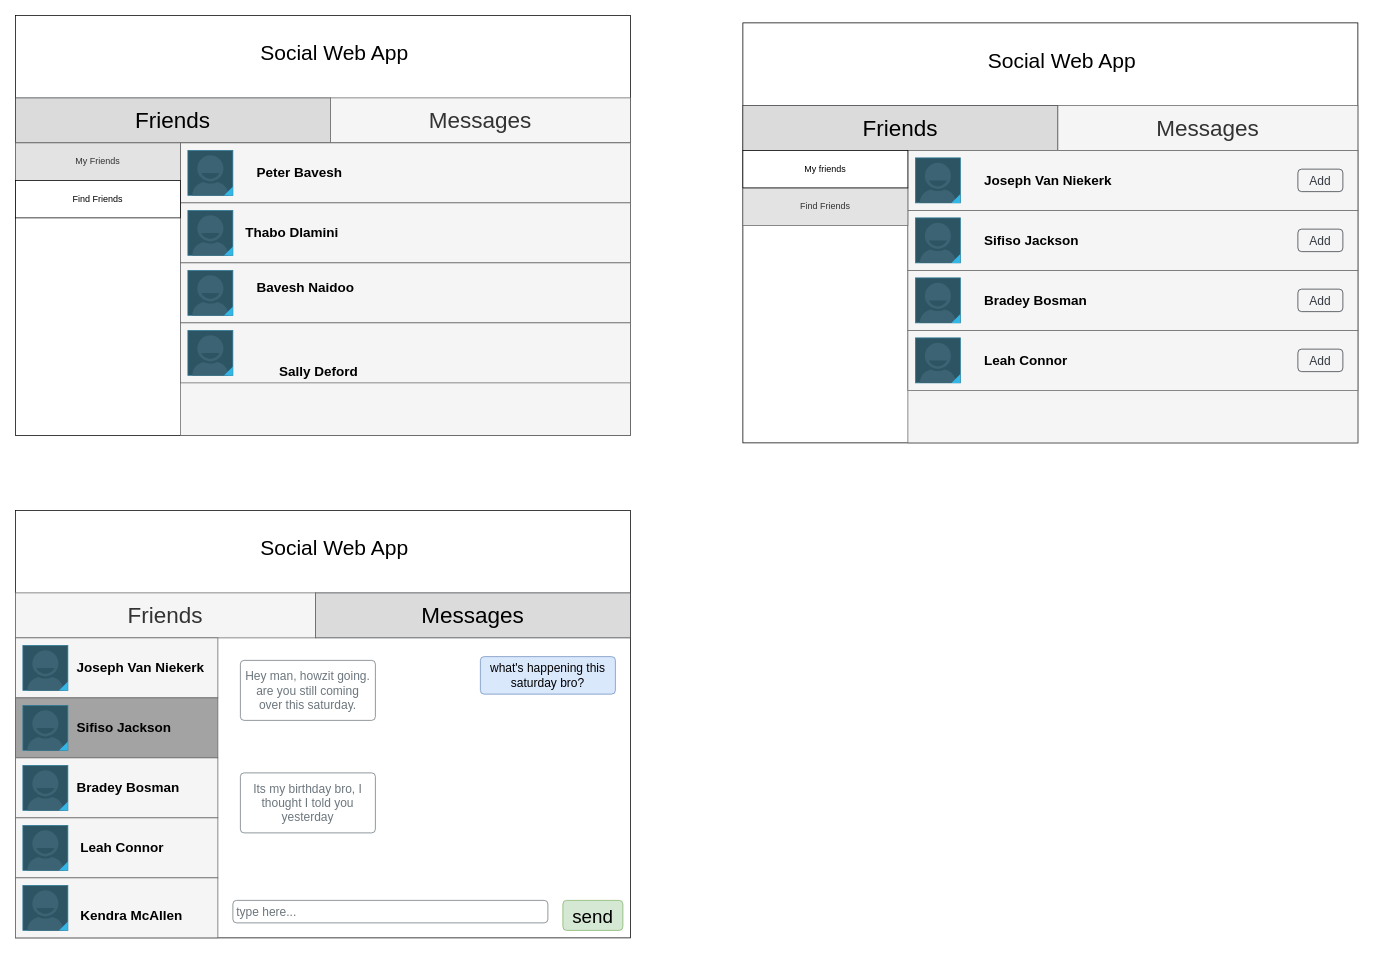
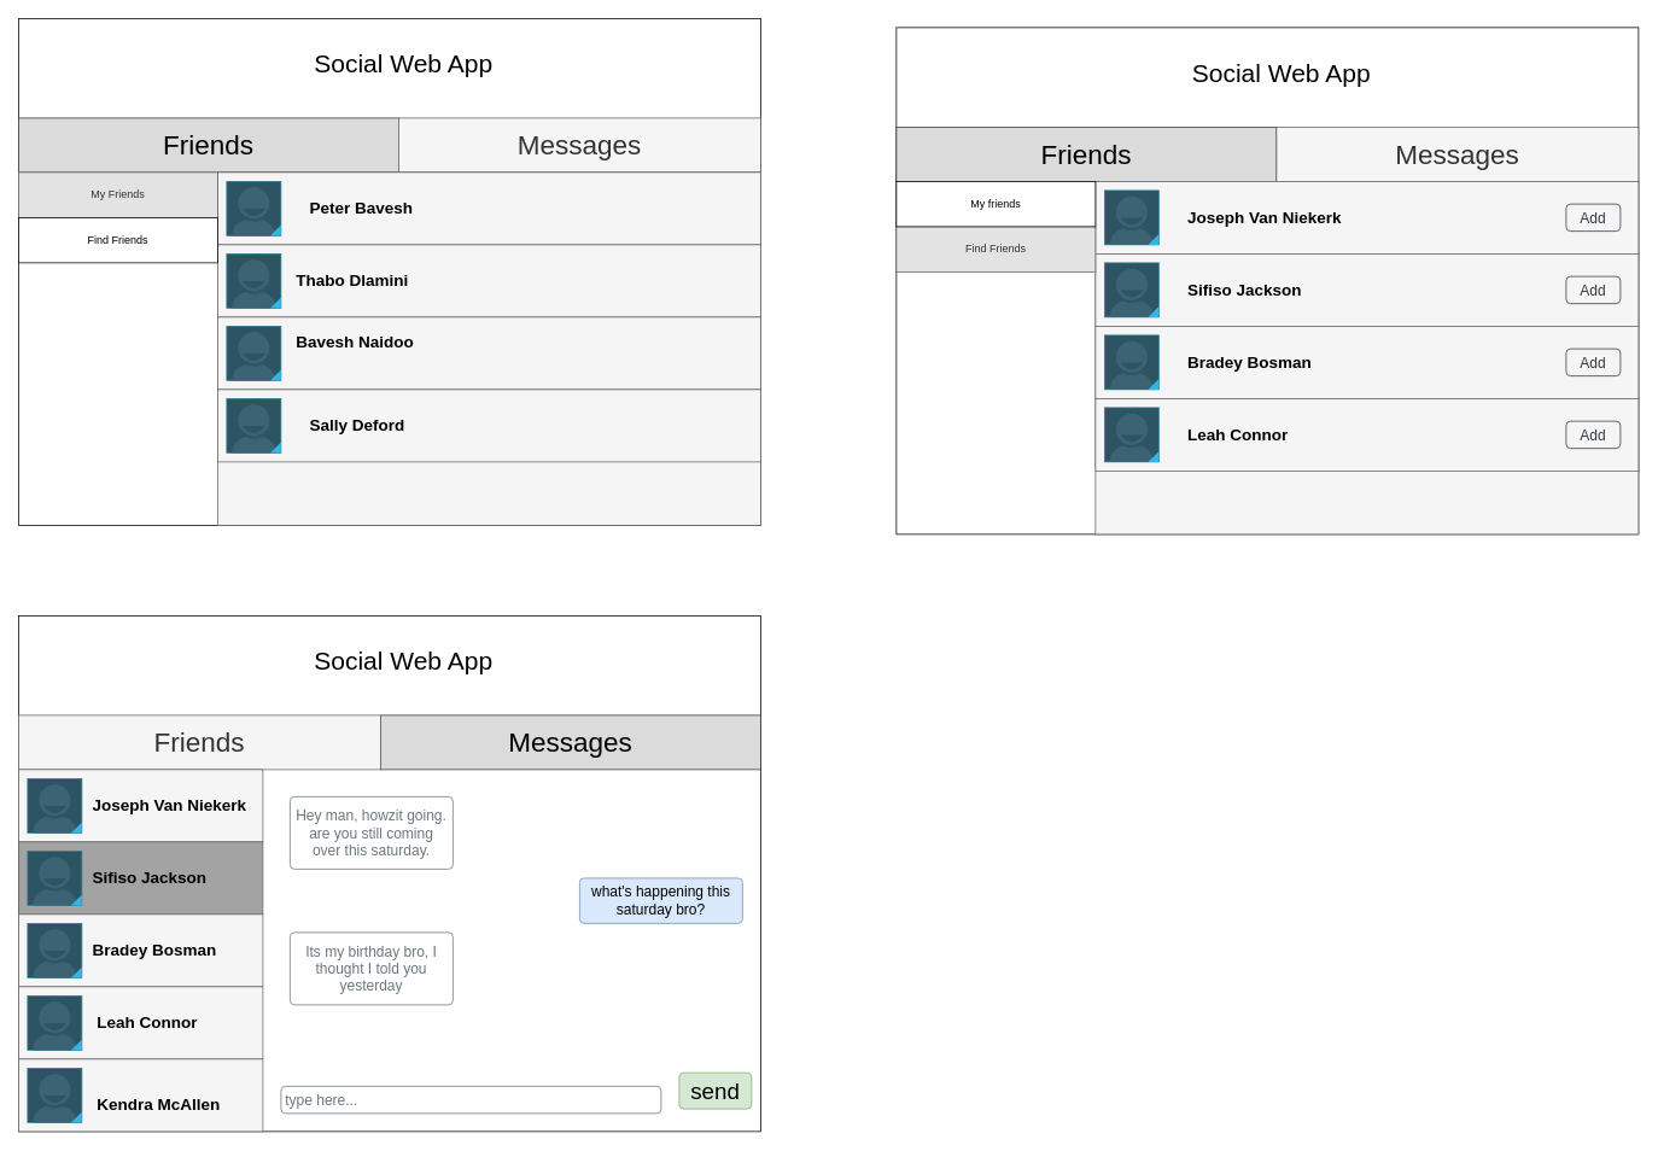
  <mxCell id="0" />
  <mxCell id="1" parent="0" />
  <mxCell id="2" value="" style="rounded=0;whiteSpace=wrap;html=1;" vertex="1" parent="1"><mxGeometry y="20" width="820" height="560" as="geometry" x="20" /></mxCell>
  <mxCell id="3" value="&lt;font style=&quot;font-size: 28px&quot;&gt;Social Web App&lt;/font&gt;" style="text;html=1;align=center;verticalAlign=middle;resizable=0;points=[];autosize=1;" vertex="1" parent="1"><mxGeometry x="340" y="60" width="210" height="20" as="geometry" /></mxCell>
  <mxCell id="4" value="&lt;font style=&quot;font-size: 30px&quot;&gt;Friends&lt;/font&gt;" style="rounded=0;whiteSpace=wrap;html=1;strokeColor=#36393d;fillColor=#DBDBDB;" vertex="1" parent="1"><mxGeometry y="130" width="420" height="60" as="geometry" x="20" /></mxCell>
  <mxCell id="5" value="&lt;font style=&quot;font-size: 30px&quot;&gt;Messages&lt;/font&gt;" style="rounded=0;whiteSpace=wrap;html=1;fillColor=#f5f5f5;strokeColor=#666666;fontColor=#333333;" vertex="1" parent="1"><mxGeometry x="440" y="130" width="400" height="60" as="geometry" /></mxCell>
  <mxCell id="6" value="" style="rounded=0;whiteSpace=wrap;html=1;fillColor=#f5f5f5;strokeColor=#666666;fontColor=#333333;" vertex="1" parent="1"><mxGeometry x="240" y="190" width="600" height="390" as="geometry" /></mxCell>
  <mxCell id="7" value="&lt;blockquote style=&quot;margin: 0px 0px 0px 40px ; border: none ; padding: 0px&quot;&gt;&lt;br&gt;&lt;/blockquote&gt;" style="rounded=0;whiteSpace=wrap;html=1;fillColor=#f5f5f5;strokeColor=#666666;fontColor=#333333;align=center;" vertex="1" parent="1"><mxGeometry x="240" y="190" width="600" height="80" as="geometry" /></mxCell>
  <mxCell id="8" value="" style="rounded=0;whiteSpace=wrap;html=1;fillColor=#f5f5f5;strokeColor=#666666;fontColor=#333333;" vertex="1" parent="1"><mxGeometry x="240" y="270" width="600" height="80" as="geometry" /></mxCell>
  <mxCell id="9" value="" style="rounded=0;whiteSpace=wrap;html=1;fillColor=#f5f5f5;strokeColor=#666666;fontColor=#333333;" vertex="1" parent="1"><mxGeometry x="240" y="350" width="600" height="80" as="geometry" /></mxCell>
  <mxCell id="10" value="" style="rounded=0;whiteSpace=wrap;html=1;fillColor=#f5f5f5;strokeColor=#666666;fontColor=#333333;" vertex="1" parent="1"><mxGeometry x="240" y="430" width="600" height="80" as="geometry" /></mxCell>
  <mxCell id="11" value="My Friends" style="rounded=0;whiteSpace=wrap;html=1;strokeColor=#666666;fontColor=#333333;fillColor=#E3E3E3;" vertex="1" parent="1"><mxGeometry y="190" width="220" height="50" as="geometry" x="20" /></mxCell>
  <mxCell id="12" value="" style="verticalLabelPosition=bottom;verticalAlign=top;html=1;shadow=0;dashed=0;strokeWidth=1;shape=mxgraph.android.contact_badge_focused;fillColor=#DBDBDB;" vertex="1" parent="1"><mxGeometry x="250" y="200" width="60" height="60" as="geometry" /></mxCell>
  <mxCell id="13" value="" style="verticalLabelPosition=bottom;verticalAlign=top;html=1;shadow=0;dashed=0;strokeWidth=1;shape=mxgraph.android.contact_badge_focused;fillColor=#DBDBDB;" vertex="1" parent="1"><mxGeometry x="250" y="280" width="60" height="60" as="geometry" /></mxCell>
  <mxCell id="14" value="" style="verticalLabelPosition=bottom;verticalAlign=top;html=1;shadow=0;dashed=0;strokeWidth=1;shape=mxgraph.android.contact_badge_focused;fillColor=#DBDBDB;" vertex="1" parent="1"><mxGeometry x="250" y="360" width="60" height="60" as="geometry" /></mxCell>
  <mxCell id="15" value="" style="verticalLabelPosition=bottom;verticalAlign=top;html=1;shadow=0;dashed=0;strokeWidth=1;shape=mxgraph.android.contact_badge_focused;fillColor=#DBDBDB;" vertex="1" parent="1"><mxGeometry x="250" y="440" width="60" height="60" as="geometry" /></mxCell>
  <mxCell id="16" value="Find Friends" style="rounded=0;whiteSpace=wrap;html=1;" vertex="1" parent="1"><mxGeometry y="240" width="220" height="50" as="geometry" x="20" /></mxCell>
  <mxCell id="17" value="&lt;div&gt;&lt;span&gt;&lt;b&gt;&lt;font style=&quot;font-size: 18px&quot;&gt;Peter Bavesh&lt;/font&gt;&lt;/b&gt;&lt;/span&gt;&lt;/div&gt;" style="text;html=1;align=left;verticalAlign=middle;resizable=0;points=[];autosize=1;" vertex="1" parent="1"><mxGeometry x="340" y="220" width="140" height="20" as="geometry" /></mxCell>
  <mxCell id="18" value="&lt;div&gt;&lt;span style=&quot;font-size: 18px&quot;&gt;&lt;b&gt;Thabo Dlamini&lt;/b&gt;&lt;/span&gt;&lt;/div&gt;" style="text;html=1;align=left;verticalAlign=middle;resizable=0;points=[];autosize=1;" vertex="1" parent="1"><mxGeometry x="325" y="300" width="140" height="20" as="geometry" /></mxCell>
- <mxCell id="19" value="&lt;div&gt;&lt;span style=&quot;font-size: 18px&quot;&gt;&lt;b&gt;Bavesh Naidoo&lt;/b&gt;&lt;/span&gt;&lt;/div&gt;&lt;div&gt;&lt;br&gt;&lt;/div&gt;" style="text;html=1;align=left;verticalAlign=middle;resizable=0;points=[];autosize=1;" vertex="1" parent="1"><mxGeometry x="340" y="370" width="150" height="40" as="geometry" /></mxCell>
- <mxCell id="20" value="&lt;div&gt;&lt;span style=&quot;font-size: 18px&quot;&gt;&lt;b&gt;Sally Deford&lt;/b&gt;&lt;/span&gt;&lt;/div&gt;" style="text;html=1;align=left;verticalAlign=middle;resizable=0;points=[];autosize=1;" vertex="1" parent="1"><mxGeometry x="370" y="485" width="120" height="20" as="geometry" /></mxCell>
+ <mxCell id="19" value="&lt;div&gt;&lt;span style=&quot;font-size: 18px&quot;&gt;&lt;b&gt;Bavesh Naidoo&lt;/b&gt;&lt;/span&gt;&lt;/div&gt;&lt;div&gt;&lt;br&gt;&lt;/div&gt;" style="text;html=1;align=left;verticalAlign=middle;resizable=0;points=[];autosize=1;" vertex="1" parent="1"><mxGeometry x="325" y="365" width="150" height="40" as="geometry" /></mxCell>
+ <mxCell id="20" value="&lt;div&gt;&lt;span style=&quot;font-size: 18px&quot;&gt;&lt;b&gt;Sally Deford&lt;/b&gt;&lt;/span&gt;&lt;/div&gt;" style="text;html=1;align=left;verticalAlign=middle;resizable=0;points=[];autosize=1;" vertex="1" parent="1"><mxGeometry x="340" y="460" width="120" height="20" as="geometry" /></mxCell>
  <mxCell id="21" value="" style="rounded=0;whiteSpace=wrap;html=1;" vertex="1" parent="1"><mxGeometry x="990" y="30" width="820" height="560" as="geometry" /></mxCell>
  <mxCell id="22" value="&lt;font style=&quot;font-size: 28px&quot;&gt;Social Web App&lt;/font&gt;" style="text;html=1;align=center;verticalAlign=middle;resizable=0;points=[];autosize=1;" vertex="1" parent="1"><mxGeometry x="1310" y="70" width="210" height="20" as="geometry" /></mxCell>
  <mxCell id="23" value="&lt;font style=&quot;font-size: 30px&quot;&gt;Friends&lt;/font&gt;" style="rounded=0;whiteSpace=wrap;html=1;strokeColor=#36393d;fillColor=#DBDBDB;" vertex="1" parent="1"><mxGeometry x="990" y="140" width="420" height="60" as="geometry" /></mxCell>
  <mxCell id="24" value="&lt;font style=&quot;font-size: 30px&quot;&gt;Messages&lt;/font&gt;" style="rounded=0;whiteSpace=wrap;html=1;fillColor=#f5f5f5;strokeColor=#666666;fontColor=#333333;" vertex="1" parent="1"><mxGeometry x="1410" y="140" width="400" height="60" as="geometry" /></mxCell>
  <mxCell id="25" value="" style="rounded=0;whiteSpace=wrap;html=1;fillColor=#f5f5f5;strokeColor=#666666;fontColor=#333333;" vertex="1" parent="1"><mxGeometry x="1210" y="200" width="600" height="390" as="geometry" /></mxCell>
  <mxCell id="26" value="&lt;blockquote style=&quot;margin: 0px 0px 0px 40px ; border: none ; padding: 0px&quot;&gt;&lt;br&gt;&lt;/blockquote&gt;" style="rounded=0;whiteSpace=wrap;html=1;fillColor=#f5f5f5;strokeColor=#666666;fontColor=#333333;align=center;" vertex="1" parent="1"><mxGeometry x="1210" y="200" width="600" height="80" as="geometry" /></mxCell>
  <mxCell id="27" value="" style="rounded=0;whiteSpace=wrap;html=1;fillColor=#f5f5f5;strokeColor=#666666;fontColor=#333333;" vertex="1" parent="1"><mxGeometry x="1210" y="280" width="600" height="80" as="geometry" /></mxCell>
  <mxCell id="28" value="" style="rounded=0;whiteSpace=wrap;html=1;fillColor=#f5f5f5;strokeColor=#666666;fontColor=#333333;" vertex="1" parent="1"><mxGeometry x="1210" y="360" width="600" height="80" as="geometry" /></mxCell>
  <mxCell id="29" value="" style="rounded=0;whiteSpace=wrap;html=1;fillColor=#f5f5f5;strokeColor=#666666;fontColor=#333333;" vertex="1" parent="1"><mxGeometry x="1210" y="440" width="600" height="80" as="geometry" /></mxCell>
  <mxCell id="30" value="Find Friends" style="rounded=0;whiteSpace=wrap;html=1;strokeColor=#666666;fontColor=#333333;fillColor=#E3E3E3;" vertex="1" parent="1"><mxGeometry x="990" y="250" width="220" height="50" as="geometry" /></mxCell>
  <mxCell id="31" value="" style="verticalLabelPosition=bottom;verticalAlign=top;html=1;shadow=0;dashed=0;strokeWidth=1;shape=mxgraph.android.contact_badge_focused;fillColor=#DBDBDB;" vertex="1" parent="1"><mxGeometry x="1220" y="210" width="60" height="60" as="geometry" /></mxCell>
  <mxCell id="32" value="" style="verticalLabelPosition=bottom;verticalAlign=top;html=1;shadow=0;dashed=0;strokeWidth=1;shape=mxgraph.android.contact_badge_focused;fillColor=#DBDBDB;" vertex="1" parent="1"><mxGeometry x="1220" y="290" width="60" height="60" as="geometry" /></mxCell>
  <mxCell id="33" value="" style="verticalLabelPosition=bottom;verticalAlign=top;html=1;shadow=0;dashed=0;strokeWidth=1;shape=mxgraph.android.contact_badge_focused;fillColor=#DBDBDB;" vertex="1" parent="1"><mxGeometry x="1220" y="370" width="60" height="60" as="geometry" /></mxCell>
  <mxCell id="34" value="" style="verticalLabelPosition=bottom;verticalAlign=top;html=1;shadow=0;dashed=0;strokeWidth=1;shape=mxgraph.android.contact_badge_focused;fillColor=#DBDBDB;" vertex="1" parent="1"><mxGeometry x="1220" y="450" width="60" height="60" as="geometry" /></mxCell>
  <mxCell id="35" value="My friends" style="rounded=0;whiteSpace=wrap;html=1;" vertex="1" parent="1"><mxGeometry x="990" y="200" width="220" height="50" as="geometry" /></mxCell>
  <mxCell id="36" value="&lt;div&gt;&lt;span&gt;&lt;b&gt;&lt;font style=&quot;font-size: 18px&quot;&gt;Joseph Van Niekerk&lt;/font&gt;&lt;/b&gt;&lt;/span&gt;&lt;/div&gt;" style="text;html=1;align=left;verticalAlign=middle;resizable=0;points=[];autosize=1;" vertex="1" parent="1"><mxGeometry x="1310" y="230" width="190" height="20" as="geometry" /></mxCell>
  <mxCell id="37" value="&lt;div&gt;&lt;span style=&quot;font-size: 18px&quot;&gt;&lt;b&gt;Sifiso Jackson&lt;/b&gt;&lt;/span&gt;&lt;/div&gt;" style="text;html=1;align=left;verticalAlign=middle;resizable=0;points=[];autosize=1;" vertex="1" parent="1"><mxGeometry x="1310" y="310" width="140" height="20" as="geometry" /></mxCell>
  <mxCell id="38" value="&lt;div&gt;&lt;span style=&quot;font-size: 18px&quot;&gt;&lt;b&gt;Bradey Bosman&lt;/b&gt;&lt;/span&gt;&lt;/div&gt;" style="text;html=1;align=left;verticalAlign=middle;resizable=0;points=[];autosize=1;" vertex="1" parent="1"><mxGeometry x="1310" y="390" width="150" height="20" as="geometry" /></mxCell>
  <mxCell id="39" value="&lt;span style=&quot;font-size: 18px&quot;&gt;&lt;b&gt;Leah Connor&lt;/b&gt;&lt;/span&gt;" style="text;html=1;align=left;verticalAlign=middle;resizable=0;points=[];autosize=1;" vertex="1" parent="1"><mxGeometry x="1310" y="470" width="130" height="20" as="geometry" /></mxCell>
  <mxCell id="40" value="Add" style="html=1;shadow=0;dashed=0;shape=mxgraph.bootstrap.rrect;rSize=5;strokeColor=#343A40;strokeWidth=1;fillColor=none;fontColor=#343A40;whiteSpace=wrap;align=center;verticalAlign=middle;spacingLeft=0;fontStyle=0;fontSize=16;spacing=5;" vertex="1" parent="1"><mxGeometry x="1730" y="225" width="60" height="30" as="geometry" /></mxCell>
  <mxCell id="41" value="Add" style="html=1;shadow=0;dashed=0;shape=mxgraph.bootstrap.rrect;rSize=5;strokeColor=#343A40;strokeWidth=1;fillColor=none;fontColor=#343A40;whiteSpace=wrap;align=center;verticalAlign=middle;spacingLeft=0;fontStyle=0;fontSize=16;spacing=5;" vertex="1" parent="1"><mxGeometry x="1730" y="305" width="60" height="30" as="geometry" /></mxCell>
  <mxCell id="42" value="Add" style="html=1;shadow=0;dashed=0;shape=mxgraph.bootstrap.rrect;rSize=5;strokeColor=#343A40;strokeWidth=1;fillColor=none;fontColor=#343A40;whiteSpace=wrap;align=center;verticalAlign=middle;spacingLeft=0;fontStyle=0;fontSize=16;spacing=5;" vertex="1" parent="1"><mxGeometry x="1730" y="385" width="60" height="30" as="geometry" /></mxCell>
  <mxCell id="43" value="Add" style="html=1;shadow=0;dashed=0;shape=mxgraph.bootstrap.rrect;rSize=5;strokeColor=#343A40;strokeWidth=1;fillColor=none;fontColor=#343A40;whiteSpace=wrap;align=center;verticalAlign=middle;spacingLeft=0;fontStyle=0;fontSize=16;spacing=5;" vertex="1" parent="1"><mxGeometry x="1730" y="465" width="60" height="30" as="geometry" /></mxCell>
  <mxCell id="44" value="" style="rounded=0;whiteSpace=wrap;html=1;" vertex="1" parent="1"><mxGeometry y="680" width="820" height="570" as="geometry" x="20" /></mxCell>
  <mxCell id="45" value="&lt;font style=&quot;font-size: 28px&quot;&gt;Social Web App&lt;/font&gt;" style="text;html=1;align=center;verticalAlign=middle;resizable=0;points=[];autosize=1;" vertex="1" parent="1"><mxGeometry x="340" y="720" width="210" height="20" as="geometry" /></mxCell>
  <mxCell id="46" value="&lt;font style=&quot;font-size: 30px&quot;&gt;Messages&lt;/font&gt;" style="rounded=0;whiteSpace=wrap;html=1;strokeColor=#36393d;fillColor=#DBDBDB;" vertex="1" parent="1"><mxGeometry x="420" y="790" width="420" height="60" as="geometry" /></mxCell>
  <mxCell id="47" value="&lt;font style=&quot;font-size: 30px&quot;&gt;Friends&lt;/font&gt;" style="rounded=0;whiteSpace=wrap;html=1;fillColor=#f5f5f5;strokeColor=#666666;fontColor=#333333;" vertex="1" parent="1"><mxGeometry y="790" width="400" height="60" as="geometry" x="20" /></mxCell>
  <mxCell id="48" value="&lt;blockquote style=&quot;margin: 0px 0px 0px 40px ; border: none ; padding: 0px&quot;&gt;&lt;br&gt;&lt;/blockquote&gt;" style="rounded=0;whiteSpace=wrap;html=1;fillColor=#f5f5f5;strokeColor=#666666;fontColor=#333333;align=center;" vertex="1" parent="1"><mxGeometry y="850" width="270" height="80" as="geometry" x="20" /></mxCell>
  <mxCell id="49" value="" style="rounded=0;whiteSpace=wrap;html=1;strokeColor=#666666;fontColor=#333333;fillColor=#A3A3A3;" vertex="1" parent="1"><mxGeometry y="930" width="270" height="80" as="geometry" x="20" /></mxCell>
  <mxCell id="50" value="" style="rounded=0;whiteSpace=wrap;html=1;fillColor=#f5f5f5;strokeColor=#666666;fontColor=#333333;" vertex="1" parent="1"><mxGeometry y="1010" width="270" height="80" as="geometry" x="20" /></mxCell>
  <mxCell id="51" value="" style="rounded=0;whiteSpace=wrap;html=1;fillColor=#f5f5f5;strokeColor=#666666;fontColor=#333333;" vertex="1" parent="1"><mxGeometry y="1090" width="270" height="80" as="geometry" x="20" /></mxCell>
  <mxCell id="52" value="" style="verticalLabelPosition=bottom;verticalAlign=top;html=1;shadow=0;dashed=0;strokeWidth=1;shape=mxgraph.android.contact_badge_focused;fillColor=#DBDBDB;" vertex="1" parent="1"><mxGeometry x="30" y="860" width="60" height="60" as="geometry" /></mxCell>
  <mxCell id="53" value="" style="verticalLabelPosition=bottom;verticalAlign=top;html=1;shadow=0;dashed=0;strokeWidth=1;shape=mxgraph.android.contact_badge_focused;fillColor=#DBDBDB;" vertex="1" parent="1"><mxGeometry x="30" y="940" width="60" height="60" as="geometry" /></mxCell>
  <mxCell id="54" value="" style="verticalLabelPosition=bottom;verticalAlign=top;html=1;shadow=0;dashed=0;strokeWidth=1;shape=mxgraph.android.contact_badge_focused;fillColor=#DBDBDB;" vertex="1" parent="1"><mxGeometry x="30" y="1020" width="60" height="60" as="geometry" /></mxCell>
  <mxCell id="55" value="" style="verticalLabelPosition=bottom;verticalAlign=top;html=1;shadow=0;dashed=0;strokeWidth=1;shape=mxgraph.android.contact_badge_focused;fillColor=#DBDBDB;" vertex="1" parent="1"><mxGeometry x="30" y="1100" width="60" height="60" as="geometry" /></mxCell>
  <mxCell id="56" value="&lt;div&gt;&lt;span&gt;&lt;b&gt;&lt;font style=&quot;font-size: 18px&quot;&gt;Joseph Van Niekerk&lt;/font&gt;&lt;/b&gt;&lt;/span&gt;&lt;/div&gt;" style="text;html=1;align=left;verticalAlign=middle;resizable=0;points=[];autosize=1;" vertex="1" parent="1"><mxGeometry x="100" y="880" width="190" height="20" as="geometry" /></mxCell>
  <mxCell id="57" value="&lt;div&gt;&lt;span style=&quot;font-size: 18px&quot;&gt;&lt;b&gt;Sifiso Jackson&lt;/b&gt;&lt;/span&gt;&lt;/div&gt;" style="text;html=1;align=left;verticalAlign=middle;resizable=0;points=[];autosize=1;" vertex="1" parent="1"><mxGeometry x="100" y="960" width="140" height="20" as="geometry" /></mxCell>
  <mxCell id="58" value="&lt;div&gt;&lt;span style=&quot;font-size: 18px&quot;&gt;&lt;b&gt;Bradey Bosman&lt;/b&gt;&lt;/span&gt;&lt;/div&gt;" style="text;html=1;align=left;verticalAlign=middle;resizable=0;points=[];autosize=1;" vertex="1" parent="1"><mxGeometry x="100" y="1040" width="150" height="20" as="geometry" /></mxCell>
  <mxCell id="59" value="&lt;span style=&quot;font-size: 18px&quot;&gt;&lt;b&gt;Leah Connor&lt;/b&gt;&lt;/span&gt;" style="text;html=1;align=left;verticalAlign=middle;resizable=0;points=[];autosize=1;" vertex="1" parent="1"><mxGeometry x="105" y="1120" width="130" height="20" as="geometry" /></mxCell>
  <mxCell id="60" value="" style="rounded=0;whiteSpace=wrap;html=1;fillColor=#f5f5f5;strokeColor=#666666;fontColor=#333333;" vertex="1" parent="1"><mxGeometry y="1170" width="270" height="80" as="geometry" x="20" /></mxCell>
  <mxCell id="61" value="" style="verticalLabelPosition=bottom;verticalAlign=top;html=1;shadow=0;dashed=0;strokeWidth=1;shape=mxgraph.android.contact_badge_focused;fillColor=#DBDBDB;" vertex="1" parent="1"><mxGeometry x="30" y="1180" width="60" height="60" as="geometry" /></mxCell>
  <mxCell id="62" value="&lt;span style=&quot;font-size: 18px&quot;&gt;&lt;b&gt;Kendra McAllen&lt;/b&gt;&lt;/span&gt;" style="text;html=1;align=left;verticalAlign=middle;resizable=0;points=[];autosize=1;" vertex="1" parent="1"><mxGeometry x="105" y="1210" width="150" height="20" as="geometry" /></mxCell>
  <mxCell id="63" value="Hey man, howzit going. are you still coming over this saturday." style="html=1;shadow=0;dashed=0;shape=mxgraph.bootstrap.rrect;rSize=5;strokeColor=#6C767D;strokeWidth=1;fillColor=none;fontColor=#6C767D;whiteSpace=wrap;align=center;verticalAlign=middle;spacingLeft=0;fontStyle=0;fontSize=16;spacing=5;" vertex="1" parent="1"><mxGeometry x="320" y="880" width="180" height="80" as="geometry" /></mxCell>
- <mxCell id="64" value="what's happening this saturday bro?" style="html=1;shadow=0;dashed=0;shape=mxgraph.bootstrap.rrect;rSize=5;strokeColor=#6c8ebf;strokeWidth=1;fillColor=#dae8fc;whiteSpace=wrap;align=center;verticalAlign=middle;spacingLeft=0;fontStyle=0;fontSize=16;spacing=5;" vertex="1" parent="1"><mxGeometry x="640" y="875" width="180" height="50" as="geometry" /></mxCell>
+ <mxCell id="64" value="what's happening this saturday bro?" style="html=1;shadow=0;dashed=0;shape=mxgraph.bootstrap.rrect;rSize=5;strokeColor=#6c8ebf;strokeWidth=1;fillColor=#dae8fc;whiteSpace=wrap;align=center;verticalAlign=middle;spacingLeft=0;fontStyle=0;fontSize=16;spacing=5;" vertex="1" parent="1"><mxGeometry x="640" y="970" width="180" height="50" as="geometry" /></mxCell>
  <mxCell id="65" value="Its my birthday bro, I thought I told you yesterday" style="html=1;shadow=0;dashed=0;shape=mxgraph.bootstrap.rrect;rSize=5;strokeColor=#6C767D;strokeWidth=1;fillColor=none;fontColor=#6C767D;whiteSpace=wrap;align=center;verticalAlign=middle;spacingLeft=0;fontStyle=0;fontSize=16;spacing=5;" vertex="1" parent="1"><mxGeometry x="320" y="1030" width="180" height="80" as="geometry" /></mxCell>
  <mxCell id="66" value="type here..." style="html=1;shadow=0;dashed=0;shape=mxgraph.bootstrap.rrect;rSize=5;strokeColor=#6C767D;strokeWidth=1;fillColor=none;fontColor=#6C767D;whiteSpace=wrap;align=left;verticalAlign=middle;spacingLeft=0;fontStyle=0;fontSize=16;spacing=5;" vertex="1" parent="1"><mxGeometry x="310" y="1200" width="420" height="30" as="geometry" /></mxCell>
- <mxCell id="67" value="&lt;font style=&quot;font-size: 25px&quot;&gt;send&lt;/font&gt;" style="html=1;shadow=0;dashed=0;shape=mxgraph.bootstrap.rrect;rSize=5;strokeColor=#82b366;strokeWidth=1;fillColor=#d5e8d4;whiteSpace=wrap;align=center;verticalAlign=middle;spacingLeft=0;fontStyle=0;fontSize=16;spacing=5;" vertex="1" parent="1"><mxGeometry x="750" y="1200" width="80" height="40" as="geometry" /></mxCell>
+ <mxCell id="67" value="&lt;font style=&quot;font-size: 25px&quot;&gt;send&lt;/font&gt;" style="html=1;shadow=0;dashed=0;shape=mxgraph.bootstrap.rrect;rSize=5;strokeColor=#82b366;strokeWidth=1;fillColor=#d5e8d4;whiteSpace=wrap;align=center;verticalAlign=middle;spacingLeft=0;fontStyle=0;fontSize=16;spacing=5;" vertex="1" parent="1"><mxGeometry x="750" y="1185" width="80" height="40" as="geometry" /></mxCell>
